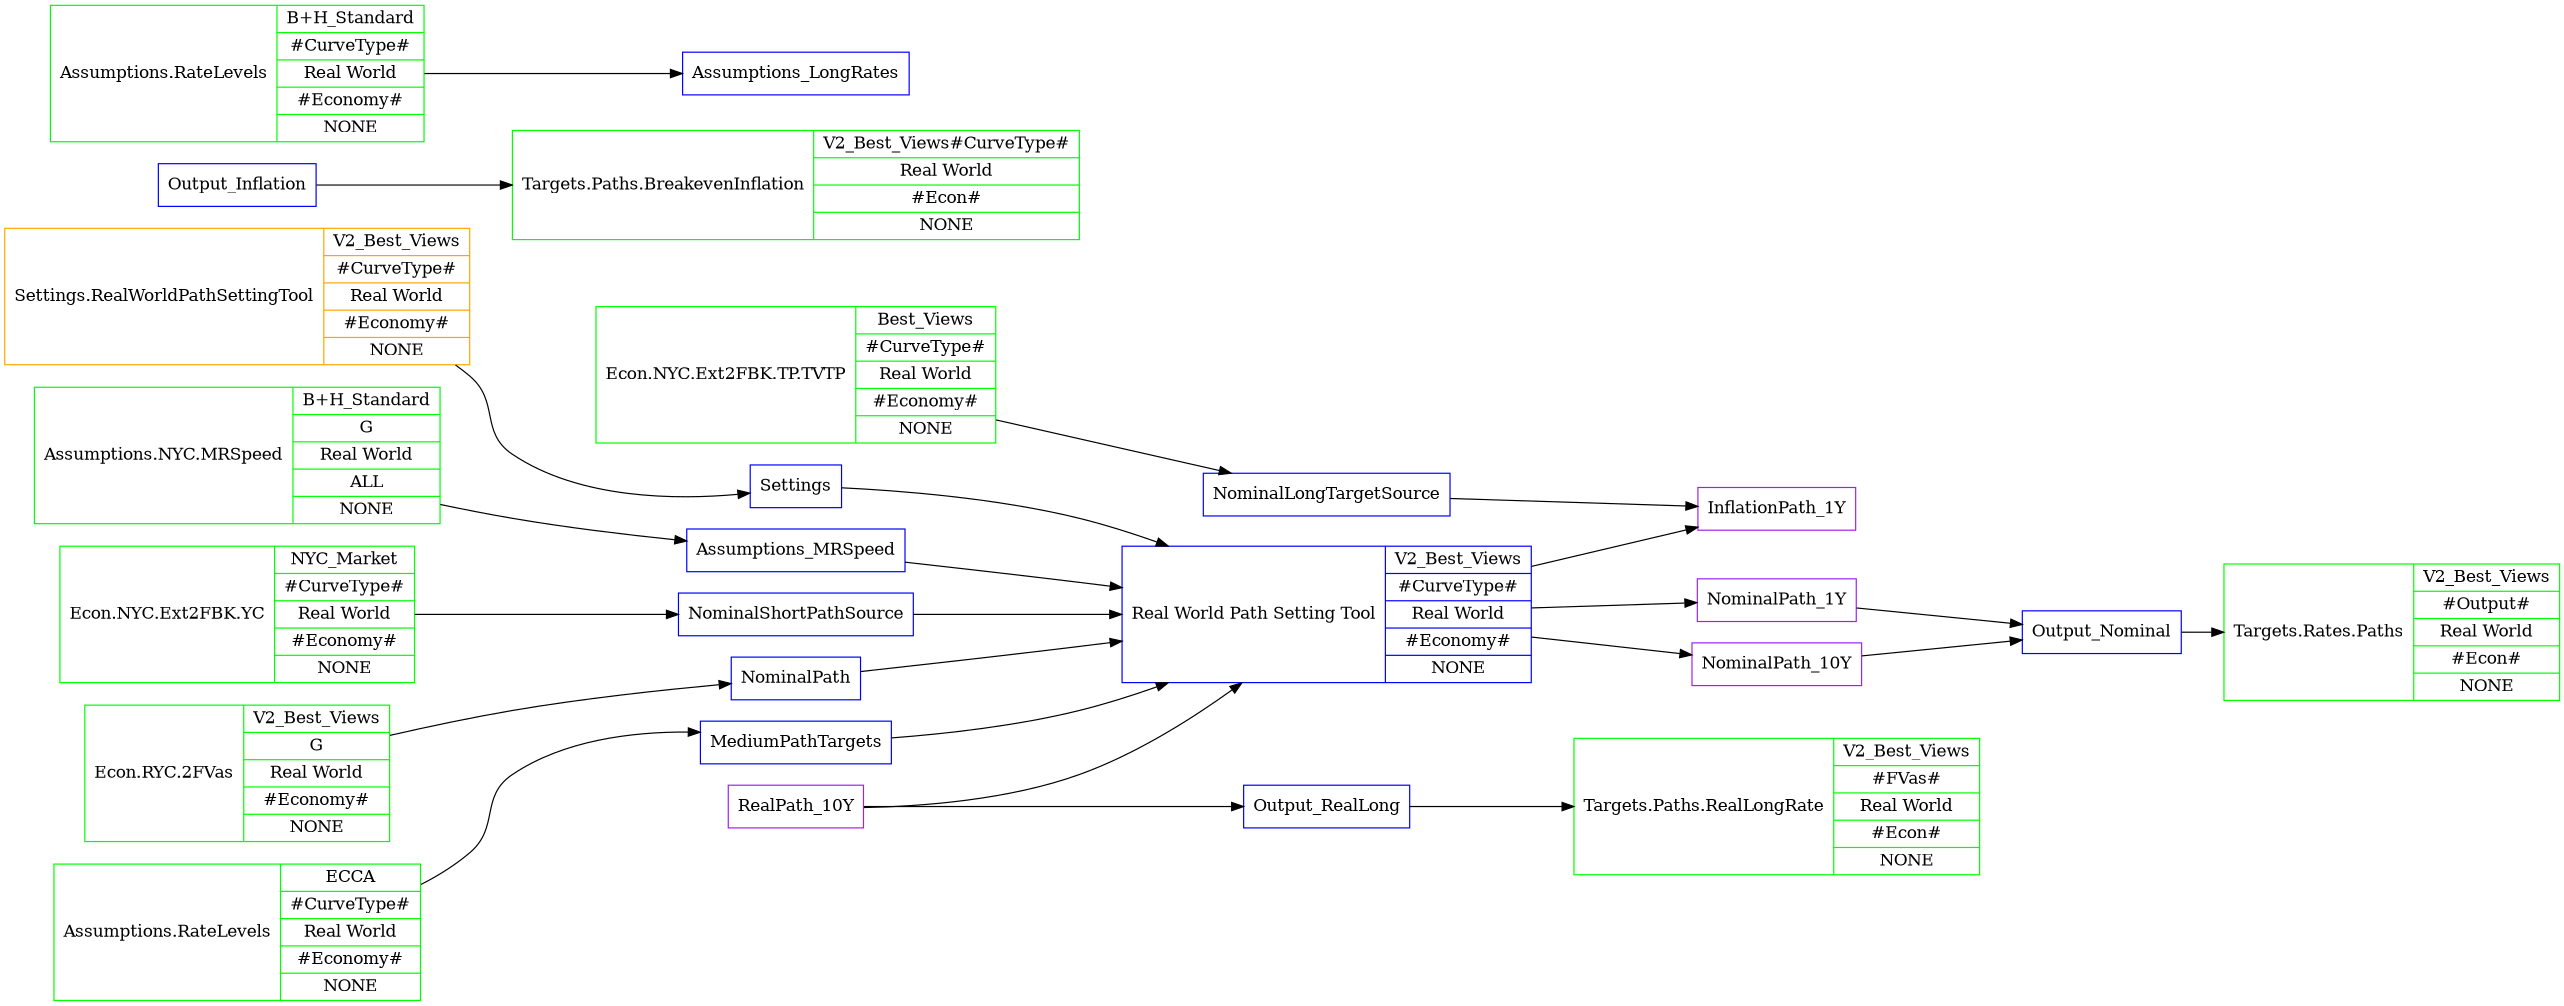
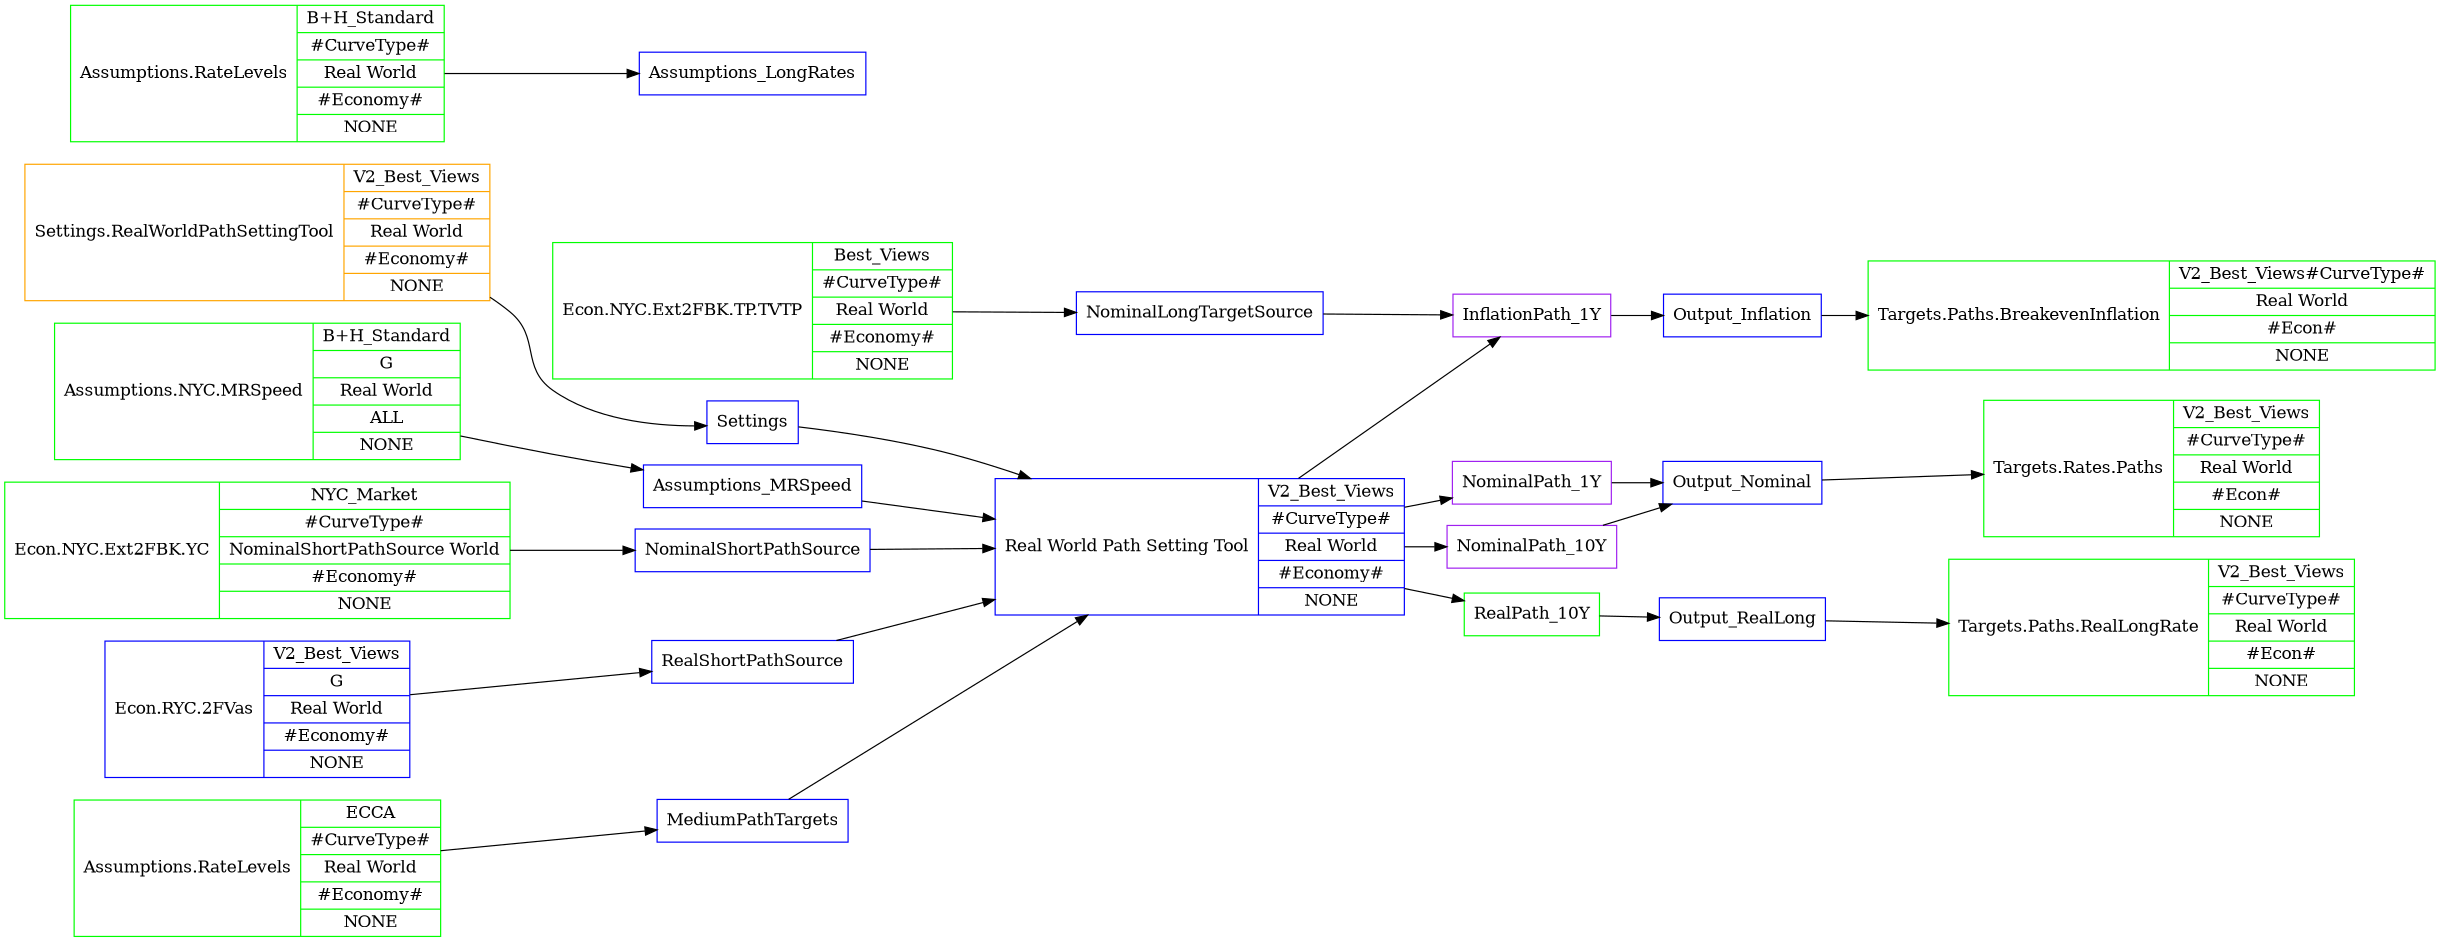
  digraph {
    rankdir=LR
    node [color=blue shape=box]
    n1 [label="{Real World Path Setting Tool|{V2_Best_Views|#CurveType#|Real World|#Economy#|NONE}}" shape=record]
    NominalPath_1Y [color=purple]
    NominalPath_10Y [color=purple]
    InflationPath_1Y [color=purple]
-   RealPath_10Y [color=purple]
+   RealPath_10Y [color=green]
    Output_Nominal
    Output_Inflation
    Output_RealLong
    Settings
    Assumptions_MRSpeed
    NominalShortPathSource
-   RealShortPathSource [label=NominalPath]
+   RealShortPathSource
    NominalLongTargetSource
    MediumPathTargets
-   n15 [color=green label="{Targets.Rates.Paths|{V2_Best_Views|#Output#|Real World|#Econ#|NONE}}" shape=record]
+   n15 [color=green label="{Targets.Rates.Paths|{V2_Best_Views|#CurveType#|Real World|#Econ#|NONE}}" shape=record]
    n16 [color=green label="{Targets.Paths.BreakevenInflation|{V2_Best_Views#CurveType#|Real World|#Econ#|NONE}}" shape=record]
-   n17 [color=green label="{Targets.Paths.RealLongRate|{V2_Best_Views|#FVas#|Real World|#Econ#|NONE}}" shape=record]
+   n17 [color=green label="{Targets.Paths.RealLongRate|{V2_Best_Views|#CurveType#|Real World|#Econ#|NONE}}" shape=record]
    n18 [color=orange label="{Settings.RealWorldPathSettingTool|{V2_Best_Views|#CurveType#|Real World|#Economy#|NONE}}" shape=record]
    n19 [color=green label="{Assumptions.NYC.MRSpeed|{B+H_Standard|G|Real World|ALL|NONE}}" shape=record]
-   n20 [color=green label="{Econ.NYC.Ext2FBK.YC|{NYC_Market|#CurveType#|Real World|#Economy#|NONE}}" shape=record]
-   n21 [color=green label="{Econ.RYC.2FVas|{V2_Best_Views|G|Real World|#Economy#|NONE}}" shape=record]
+   n20 [color=green label="{Econ.NYC.Ext2FBK.YC|{NYC_Market|#CurveType#|NominalShortPathSource World|#Economy#|NONE}}" shape=record]
+   n21 [label="{Econ.RYC.2FVas|{V2_Best_Views|G|Real World|#Economy#|NONE}}" shape=record]
    n22 [color=green label="{Assumptions.RateLevels|{ECCA|#CurveType#|Real World|#Economy#|NONE}}" shape=record]
    n23 [color=green label="{Econ.NYC.Ext2FBK.TP.TVTP|{Best_Views|#CurveType#|Real World|#Economy#|NONE}}" shape=record]
    n24 [color=green label="{Assumptions.RateLevels|{B+H_Standard|#CurveType#|Real World|#Economy#|NONE}}" shape=record]
    Assumptions_LongRates
    n1 -> NominalPath_1Y
    n1 -> NominalPath_10Y
    n1 -> InflationPath_1Y
-   RealPath_10Y -> n1
+   n1 -> RealPath_10Y
    NominalPath_1Y -> Output_Nominal
    NominalPath_10Y -> Output_Nominal
+   InflationPath_1Y -> Output_Inflation
    RealPath_10Y -> Output_RealLong
    Output_Nominal -> n15
    Output_Inflation -> n16
    Output_RealLong -> n17
    Settings -> n1
    Assumptions_MRSpeed -> n1
    NominalShortPathSource -> n1
    RealShortPathSource -> n1
    NominalLongTargetSource -> InflationPath_1Y
    MediumPathTargets -> n1
    n18 -> Settings
    n19 -> Assumptions_MRSpeed
    n20 -> NominalShortPathSource
    n21 -> RealShortPathSource
    n22 -> MediumPathTargets
    n23 -> NominalLongTargetSource
    n24 -> Assumptions_LongRates
  }
